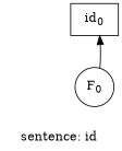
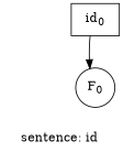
  digraph {
    compound=true
    label="sentence: id "
    node [shape=box]
    rank1 [style=invis]
    n2 [label=<id<SUB>0</SUB>>]
    n3 [label=<F<SUB>0</SUB>> shape=circle]
    subgraph sub_1 {
      rank=same
      rank1
      n2
    }
    rank1 -> n2 [style=invis]
-   n3 -> n2
+   n2 -> n3
  }
